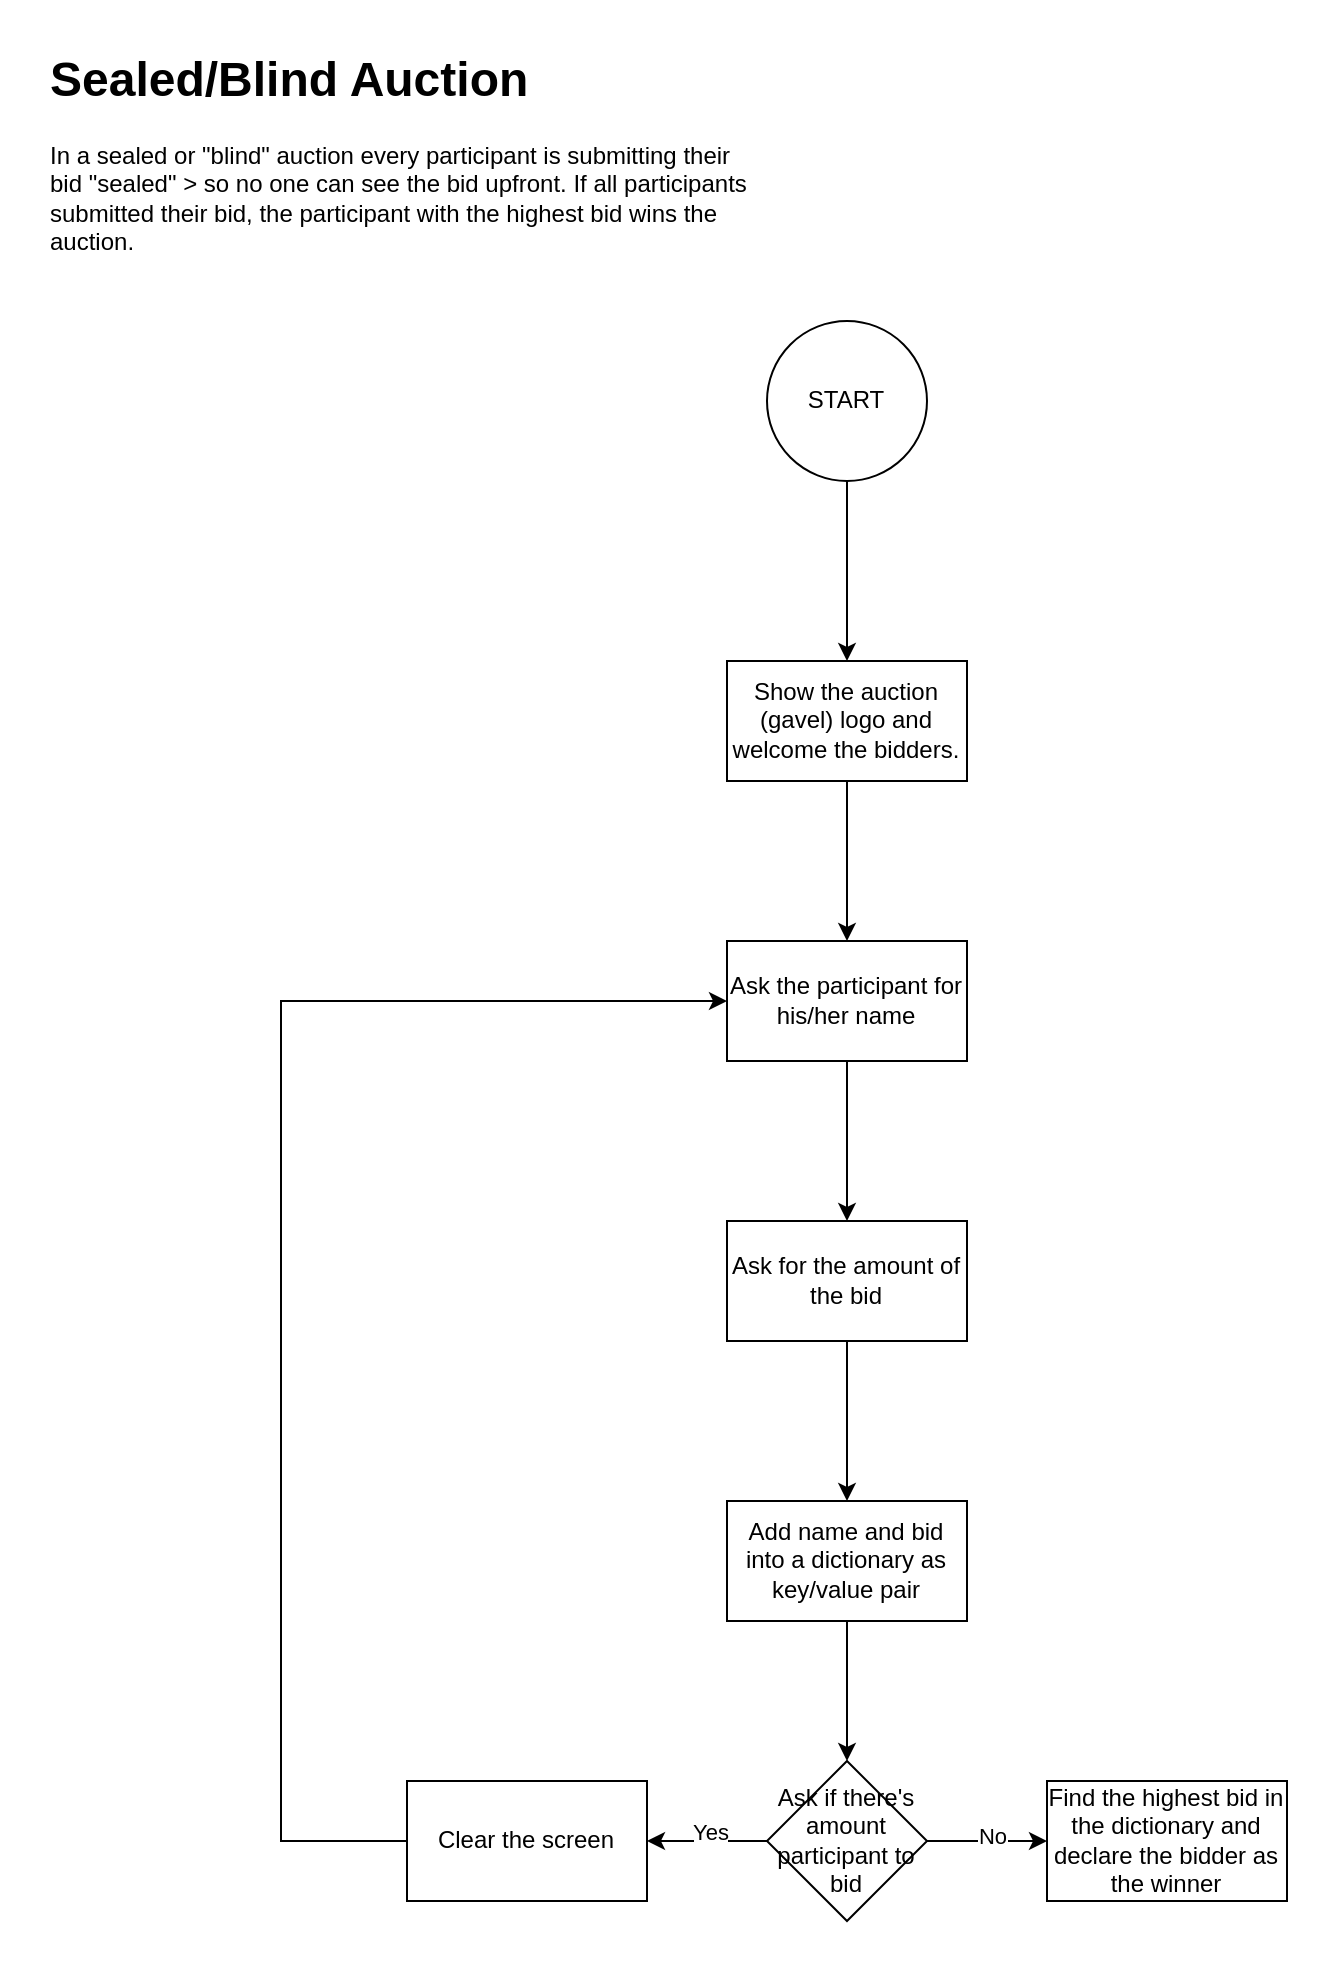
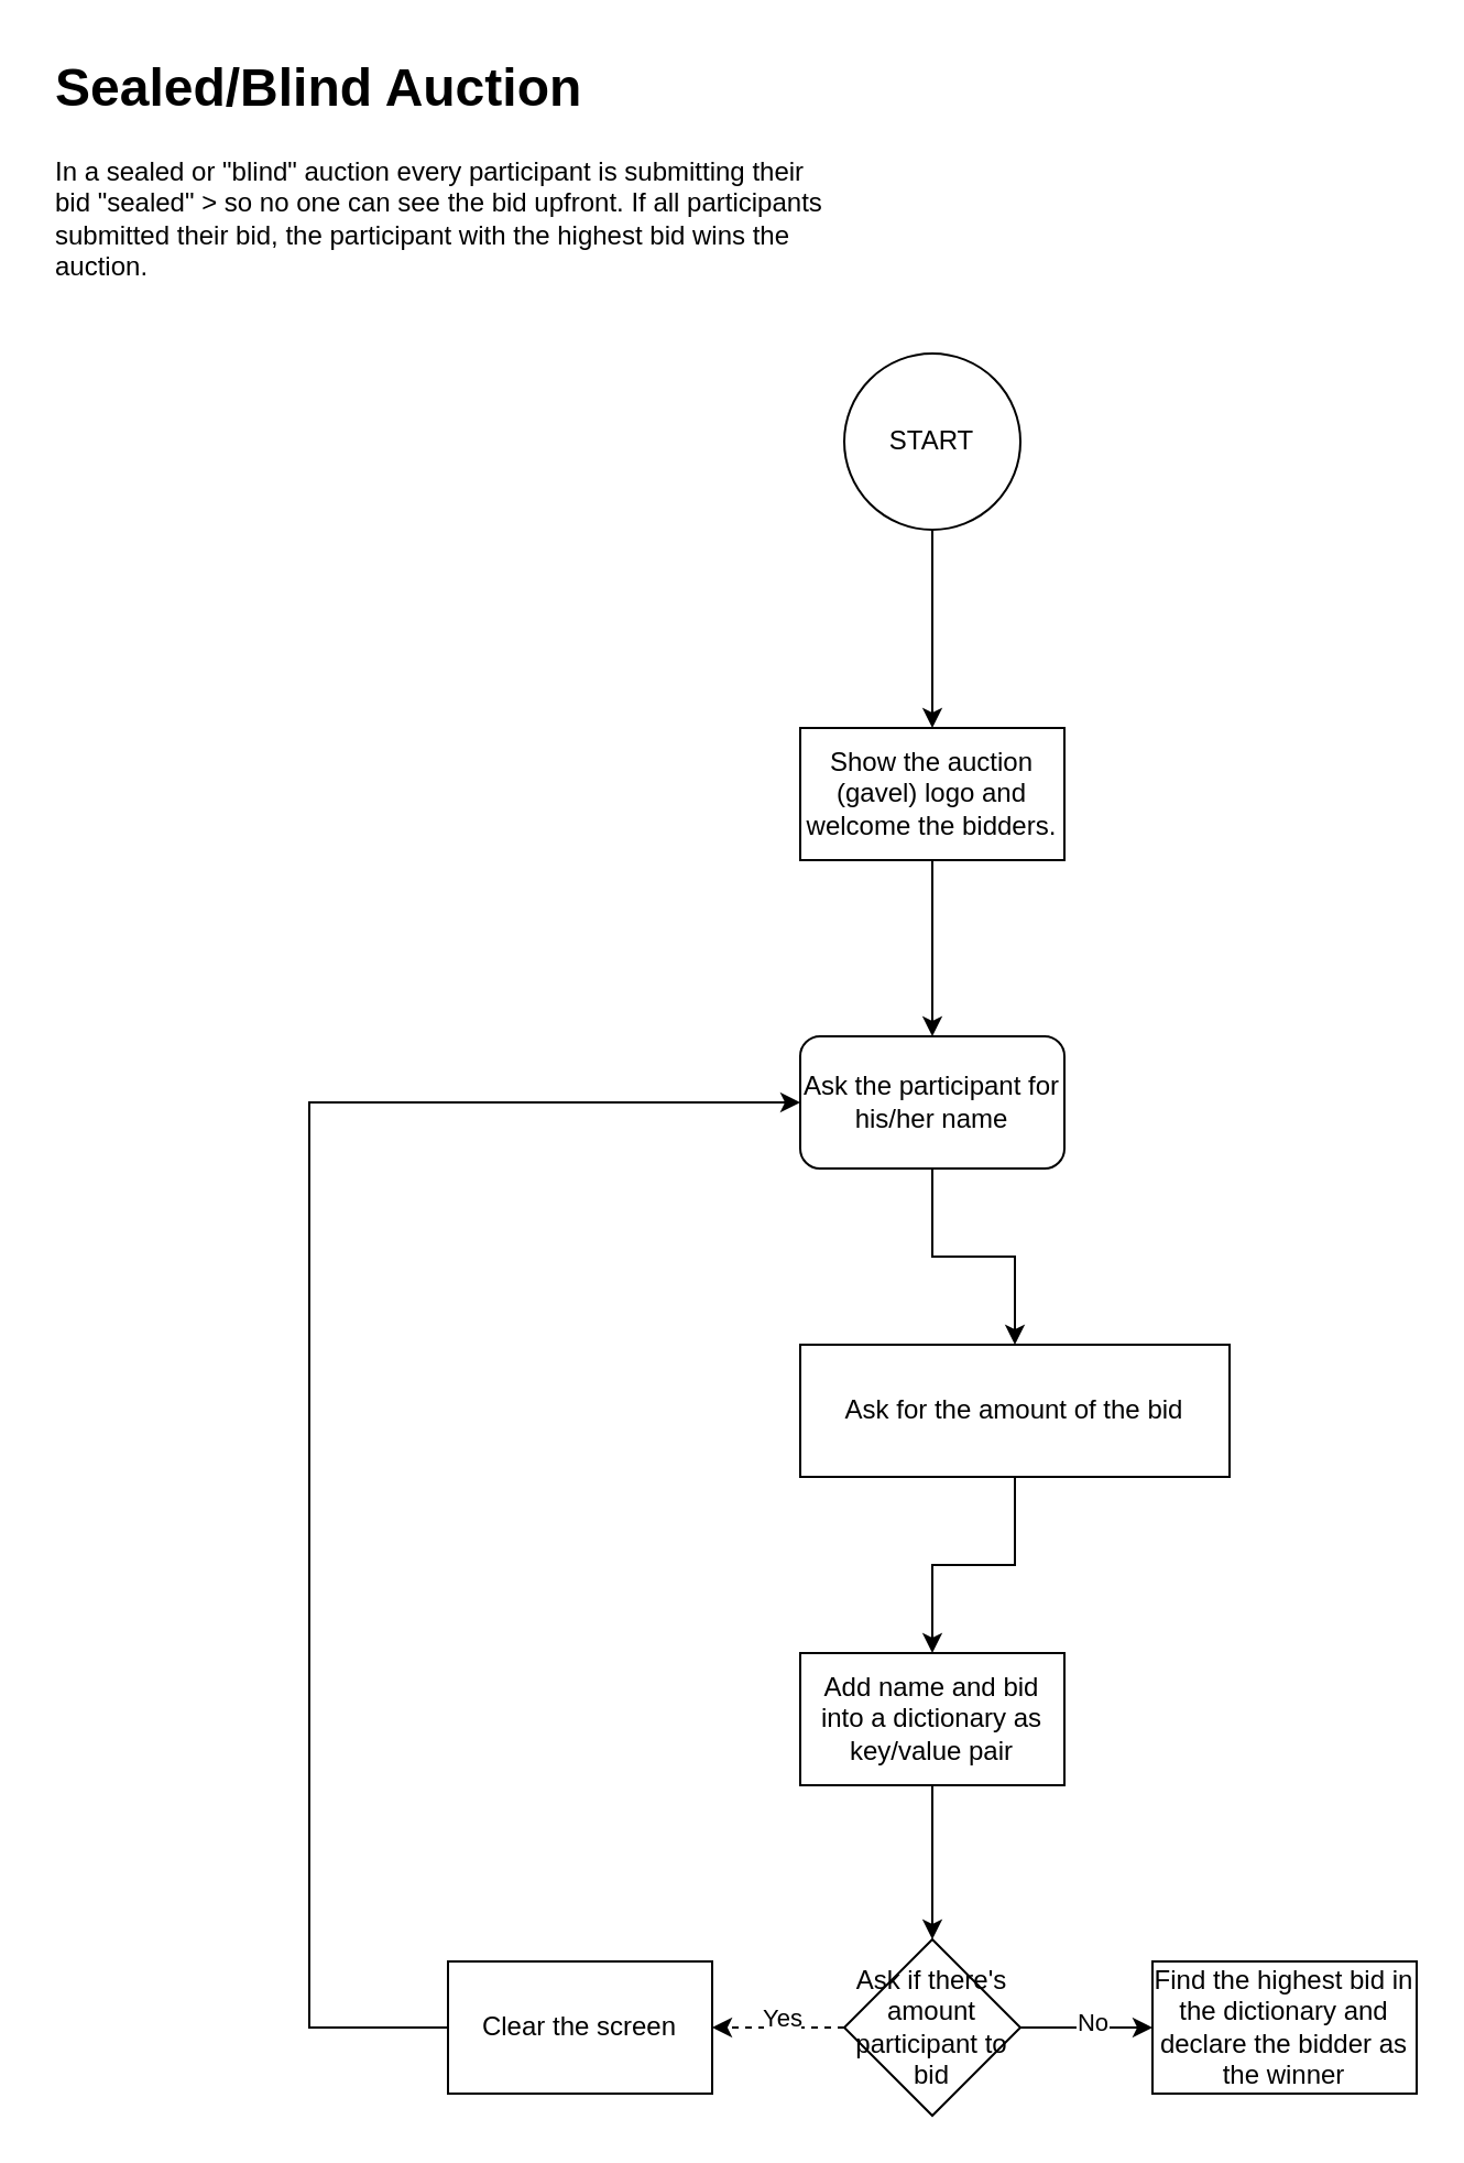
  <mxCell id="0" />
  <mxCell id="1" parent="0" />
  <mxCell id="2" value="&lt;h1&gt;Sealed/Blind Auction&lt;/h1&gt;&lt;p&gt;In a sealed or &quot;blind&quot; auction every participant is submitting their bid &quot;sealed&quot; &amp;gt; so no one can see the bid upfront. If all participants submitted their bid, the participant with the highest bid wins the auction.&lt;/p&gt;&lt;p&gt;The simple python command-line program tries to implement these functionalities.&lt;/p&gt;" style="text;html=1;strokeColor=none;fillColor=none;spacing=5;spacingTop=-20;whiteSpace=wrap;overflow=hidden;rounded=0;" vertex="1" parent="1"><mxGeometry x="20" y="20" width="360" height="120" as="geometry" /></mxCell>
  <mxCell id="3" value="" style="edgeStyle=orthogonalEdgeStyle;rounded=0;orthogonalLoop=1;jettySize=auto;html=1;" edge="1" parent="1" source="4" target="6"><mxGeometry relative="1" as="geometry" /></mxCell>
  <mxCell id="4" value="START" style="ellipse;whiteSpace=wrap;html=1;aspect=fixed;" vertex="1" parent="1"><mxGeometry x="383" y="160" width="80" height="80" as="geometry" /></mxCell>
  <mxCell id="5" value="" style="edgeStyle=orthogonalEdgeStyle;rounded=0;orthogonalLoop=1;jettySize=auto;html=1;" edge="1" parent="1" source="6" target="8"><mxGeometry relative="1" as="geometry" /></mxCell>
  <mxCell id="6" value="Show the auction (gavel) logo and welcome the bidders." style="whiteSpace=wrap;html=1;" vertex="1" parent="1"><mxGeometry x="363" y="330" width="120" height="60" as="geometry" /></mxCell>
  <mxCell id="7" value="" style="edgeStyle=orthogonalEdgeStyle;rounded=0;orthogonalLoop=1;jettySize=auto;html=1;" edge="1" parent="1" source="8" target="10"><mxGeometry relative="1" as="geometry" /></mxCell>
- <mxCell id="8" value="Ask the participant for his/her name" style="whiteSpace=wrap;html=1;" vertex="1" parent="1"><mxGeometry x="363" y="470" width="120" height="60" as="geometry" /></mxCell>
+ <mxCell id="8" value="Ask the participant for his/her name" style="whiteSpace=wrap;html=1;rounded=1;" vertex="1" parent="1"><mxGeometry x="363" y="470" width="120" height="60" as="geometry" /></mxCell>
  <mxCell id="9" value="" style="edgeStyle=orthogonalEdgeStyle;rounded=0;orthogonalLoop=1;jettySize=auto;html=1;" edge="1" parent="1" source="10" target="12"><mxGeometry relative="1" as="geometry" /></mxCell>
- <mxCell id="10" value="Ask for the amount of the bid" style="whiteSpace=wrap;html=1;" vertex="1" parent="1"><mxGeometry x="363" y="610" width="120" height="60" as="geometry" /></mxCell>
+ <mxCell id="10" value="Ask for the amount of the bid" style="whiteSpace=wrap;html=1;" vertex="1" parent="1"><mxGeometry x="363" y="610" width="195" height="60" as="geometry" /></mxCell>
  <mxCell id="11" value="" style="edgeStyle=orthogonalEdgeStyle;rounded=0;orthogonalLoop=1;jettySize=auto;html=1;" edge="1" parent="1" source="12" target="17"><mxGeometry relative="1" as="geometry" /></mxCell>
  <mxCell id="12" value="Add name and bid into a dictionary as key/value pair" style="whiteSpace=wrap;html=1;" vertex="1" parent="1"><mxGeometry x="363" y="750" width="120" height="60" as="geometry" /></mxCell>
  <mxCell id="13" value="" style="edgeStyle=orthogonalEdgeStyle;rounded=0;orthogonalLoop=1;jettySize=auto;html=1;" edge="1" parent="1" source="17" target="18"><mxGeometry relative="1" as="geometry" /></mxCell>
  <mxCell id="14" value="No" style="edgeLabel;html=1;align=center;verticalAlign=middle;resizable=0;points=[];" vertex="1" connectable="0" parent="13"><mxGeometry x="0.081" y="3" relative="1" as="geometry"><mxPoint as="offset" /></mxGeometry></mxCell>
- <mxCell id="15" value="" style="edgeStyle=orthogonalEdgeStyle;rounded=0;orthogonalLoop=1;jettySize=auto;html=1;" edge="1" parent="1" source="17" target="20"><mxGeometry relative="1" as="geometry" /></mxCell>
+ <mxCell id="15" value="" style="edgeStyle=orthogonalEdgeStyle;rounded=0;orthogonalLoop=1;jettySize=auto;html=1;dashed=1;" edge="1" parent="1" source="17" target="20"><mxGeometry relative="1" as="geometry" /></mxCell>
  <mxCell id="16" value="Yes" style="edgeLabel;html=1;align=center;verticalAlign=middle;resizable=0;points=[];" vertex="1" connectable="0" parent="15"><mxGeometry x="-0.033" y="-5" relative="1" as="geometry"><mxPoint as="offset" /></mxGeometry></mxCell>
  <mxCell id="17" value="Ask if there's amount participant to bid" style="rhombus;whiteSpace=wrap;html=1;" vertex="1" parent="1"><mxGeometry x="383" y="880" width="80" height="80" as="geometry" /></mxCell>
  <mxCell id="18" value="Find the highest bid in the dictionary and declare the bidder as the winner" style="whiteSpace=wrap;html=1;" vertex="1" parent="1"><mxGeometry x="523" y="890" width="120" height="60" as="geometry" /></mxCell>
  <mxCell id="19" style="edgeStyle=orthogonalEdgeStyle;rounded=0;orthogonalLoop=1;jettySize=auto;html=1;entryX=0;entryY=0.5;entryDx=0;entryDy=0;" edge="1" parent="1" source="20" target="8"><mxGeometry relative="1" as="geometry"><Array as="points"><mxPoint x="140" y="920" /><mxPoint x="140" y="500" /></Array></mxGeometry></mxCell>
  <mxCell id="20" value="Clear the screen" style="whiteSpace=wrap;html=1;" vertex="1" parent="1"><mxGeometry x="203" y="890" width="120" height="60" as="geometry" /></mxCell>
